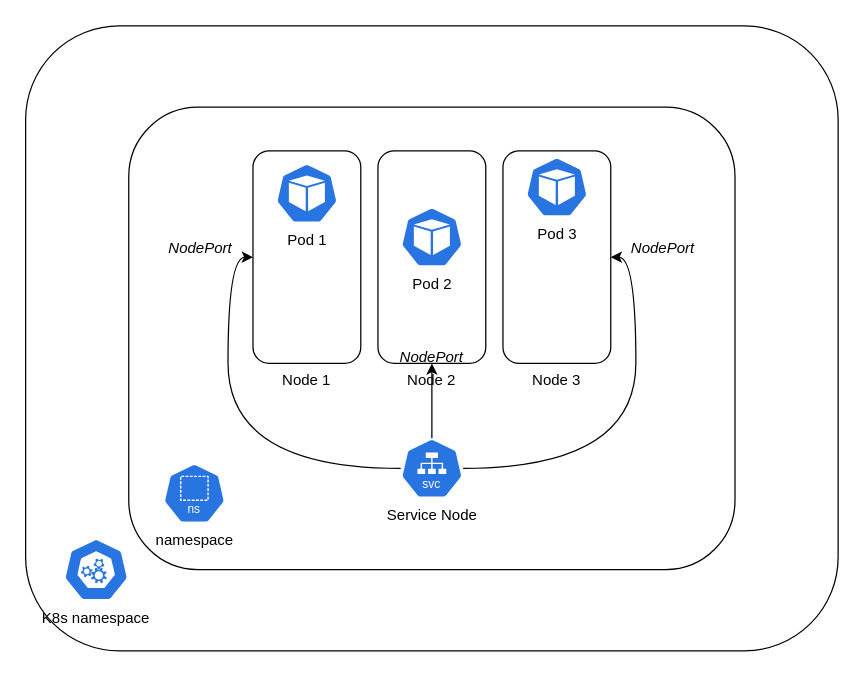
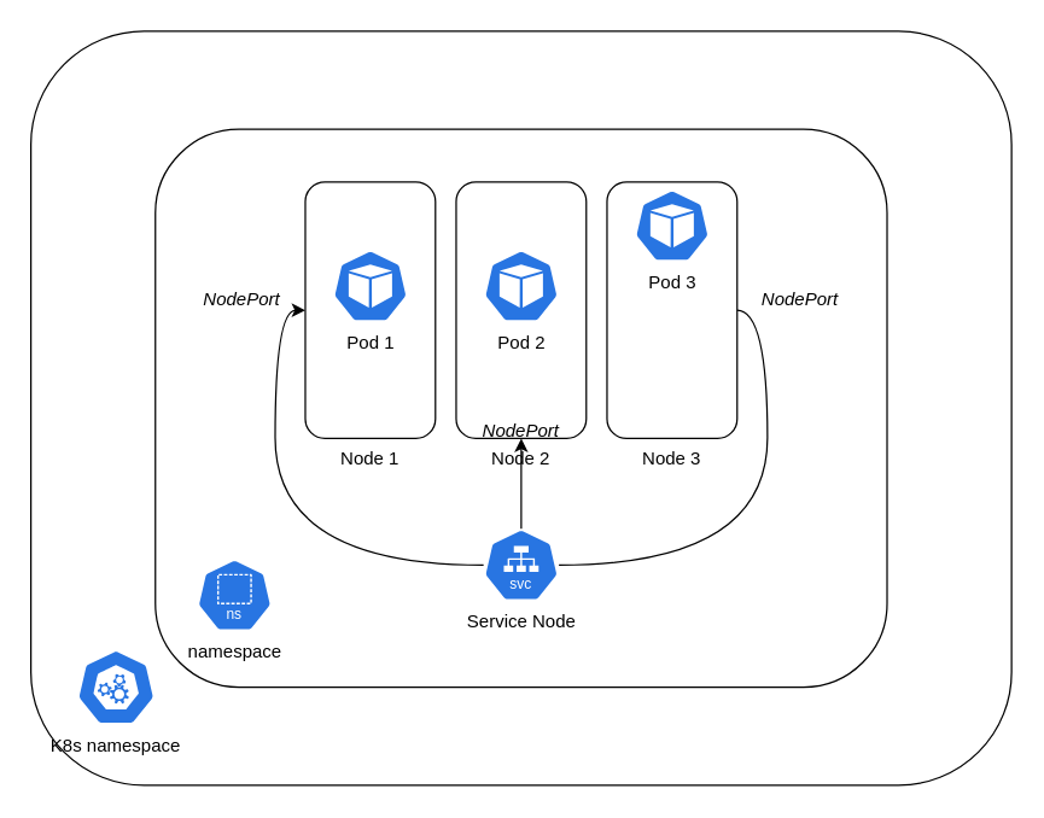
  <mxCell id="0" />
  <mxCell id="1" parent="0" />
  <mxCell id="2" value="" style="rounded=1;whiteSpace=wrap;html=1;" vertex="1" parent="1"><mxGeometry x="197.5" y="120" width="95" height="156" as="geometry" /></mxCell>
  <mxCell id="3" value="" style="rounded=1;whiteSpace=wrap;html=1;" vertex="1" parent="1"><mxGeometry x="20" y="20" width="650" height="500" as="geometry" /></mxCell>
  <mxCell id="4" value="K8s namespace" style="aspect=fixed;sketch=0;html=1;dashed=0;whitespace=wrap;verticalLabelPosition=bottom;verticalAlign=top;fillColor=#2875E2;strokeColor=#ffffff;points=[[0.005,0.63,0],[0.1,0.2,0],[0.9,0.2,0],[0.5,0,0],[0.995,0.63,0],[0.72,0.99,0],[0.5,1,0],[0.28,0.99,0]];shape=mxgraph.kubernetes.icon2;prIcon=control_plane" vertex="1" parent="1"><mxGeometry x="50.42" y="430" width="52.08" height="50" as="geometry" /></mxCell>
  <mxCell id="5" value="Namespace" style="aspect=fixed;sketch=0;html=1;dashed=0;whitespace=wrap;verticalLabelPosition=bottom;verticalAlign=top;fillColor=#2875E2;strokeColor=#ffffff;points=[[0.005,0.63,0],[0.1,0.2,0],[0.9,0.2,0],[0.5,0,0],[0.995,0.63,0],[0.72,0.99,0],[0.5,1,0],[0.28,0.99,0]];shape=mxgraph.kubernetes.icon2;prIcon=ns" vertex="1" parent="1"><mxGeometry x="140" y="360" width="50" height="48" as="geometry" /></mxCell>
  <mxCell id="6" value="" style="rounded=1;whiteSpace=wrap;html=1;" vertex="1" parent="1"><mxGeometry x="102.5" y="85" width="485" height="370" as="geometry" /></mxCell>
  <mxCell id="7" value="Node 1" style="rounded=1;whiteSpace=wrap;html=1;labelPosition=center;verticalLabelPosition=bottom;align=center;verticalAlign=top;" vertex="1" parent="1"><mxGeometry x="201.88" y="120" width="86.25" height="170" as="geometry" /></mxCell>
  <mxCell id="8" style="edgeStyle=orthogonalEdgeStyle;rounded=0;orthogonalLoop=1;jettySize=auto;html=1;entryX=0;entryY=0.5;entryDx=0;entryDy=0;curved=1;" edge="1" parent="1" source="11" target="7"><mxGeometry relative="1" as="geometry" /></mxCell>
- <mxCell id="9" style="edgeStyle=orthogonalEdgeStyle;rounded=0;orthogonalLoop=1;jettySize=auto;html=1;entryX=1;entryY=0.5;entryDx=0;entryDy=0;curved=1;" edge="1" parent="1" source="11" target="13"><mxGeometry relative="1" as="geometry" /></mxCell>
+ <mxCell id="9" style="edgeStyle=orthogonalEdgeStyle;rounded=0;orthogonalLoop=1;jettySize=auto;html=1;entryX=1;entryY=0.5;entryDx=0;entryDy=0;curved=1;endArrow=none;" edge="1" parent="1" source="11" target="13"><mxGeometry relative="1" as="geometry" /></mxCell>
  <mxCell id="10" style="edgeStyle=orthogonalEdgeStyle;rounded=0;orthogonalLoop=1;jettySize=auto;html=1;entryX=0.5;entryY=1;entryDx=0;entryDy=0;curved=1;" edge="1" parent="1" source="11" target="14"><mxGeometry relative="1" as="geometry" /></mxCell>
  <mxCell id="11" value="Service Node" style="aspect=fixed;sketch=0;html=1;dashed=0;whitespace=wrap;verticalLabelPosition=bottom;verticalAlign=top;fillColor=#2875E2;strokeColor=#ffffff;points=[[0.005,0.63,0],[0.1,0.2,0],[0.9,0.2,0],[0.5,0,0],[0.995,0.63,0],[0.72,0.99,0],[0.5,1,0],[0.28,0.99,0]];shape=mxgraph.kubernetes.icon2;kubernetesLabel=1;prIcon=svc" vertex="1" parent="1"><mxGeometry x="320" y="350" width="50" height="48" as="geometry" /></mxCell>
- <mxCell id="12" value="Pod 1" style="aspect=fixed;sketch=0;html=1;dashed=0;whitespace=wrap;verticalLabelPosition=bottom;verticalAlign=top;fillColor=#2875E2;strokeColor=#ffffff;points=[[0.005,0.63,0],[0.1,0.2,0],[0.9,0.2,0],[0.5,0,0],[0.995,0.63,0],[0.72,0.99,0],[0.5,1,0],[0.28,0.99,0]];shape=mxgraph.kubernetes.icon2;prIcon=pod" vertex="1" parent="1"><mxGeometry x="220.01" y="130" width="50" height="48" as="geometry" /></mxCell>
+ <mxCell id="12" value="Pod 1" style="aspect=fixed;sketch=0;html=1;dashed=0;whitespace=wrap;verticalLabelPosition=bottom;verticalAlign=top;fillColor=#2875E2;strokeColor=#ffffff;points=[[0.005,0.63,0],[0.1,0.2,0],[0.9,0.2,0],[0.5,0,0],[0.995,0.63,0],[0.72,0.99,0],[0.5,1,0],[0.28,0.99,0]];shape=mxgraph.kubernetes.icon2;prIcon=pod" vertex="1" parent="1"><mxGeometry x="220.01" y="165" width="50" height="48" as="geometry" /></mxCell>
  <mxCell id="13" value="Node 3" style="rounded=1;whiteSpace=wrap;html=1;labelPosition=center;verticalLabelPosition=bottom;align=center;verticalAlign=top;" vertex="1" parent="1"><mxGeometry x="401.87" y="120" width="86.25" height="170" as="geometry" /></mxCell>
  <mxCell id="14" value="Node 2" style="rounded=1;whiteSpace=wrap;html=1;labelPosition=center;verticalLabelPosition=bottom;align=center;verticalAlign=top;" vertex="1" parent="1"><mxGeometry x="301.87" y="120" width="86.25" height="170" as="geometry" /></mxCell>
  <mxCell id="15" value="Pod 2" style="aspect=fixed;sketch=0;html=1;dashed=0;whitespace=wrap;verticalLabelPosition=bottom;verticalAlign=top;fillColor=#2875E2;strokeColor=#ffffff;points=[[0.005,0.63,0],[0.1,0.2,0],[0.9,0.2,0],[0.5,0,0],[0.995,0.63,0],[0.72,0.99,0],[0.5,1,0],[0.28,0.99,0]];shape=mxgraph.kubernetes.icon2;prIcon=pod" vertex="1" parent="1"><mxGeometry x="320" y="165" width="50" height="48" as="geometry" /></mxCell>
  <mxCell id="16" value="Pod 3" style="aspect=fixed;sketch=0;html=1;dashed=0;whitespace=wrap;verticalLabelPosition=bottom;verticalAlign=top;fillColor=#2875E2;strokeColor=#ffffff;points=[[0.005,0.63,0],[0.1,0.2,0],[0.9,0.2,0],[0.5,0,0],[0.995,0.63,0],[0.72,0.99,0],[0.5,1,0],[0.28,0.99,0]];shape=mxgraph.kubernetes.icon2;prIcon=pod" vertex="1" parent="1"><mxGeometry x="419.99" y="125" width="50" height="48" as="geometry" /></mxCell>
  <mxCell id="17" value="&lt;i&gt;NodePort&lt;/i&gt;" style="text;strokeColor=none;align=center;fillColor=none;html=1;verticalAlign=middle;whiteSpace=wrap;rounded=0;" vertex="1" parent="1"><mxGeometry x="130" y="183" width="60" height="30" as="geometry" /></mxCell>
  <mxCell id="18" value="&lt;i&gt;NodePort&lt;/i&gt;" style="text;strokeColor=none;align=center;fillColor=none;html=1;verticalAlign=middle;whiteSpace=wrap;rounded=0;" vertex="1" parent="1"><mxGeometry x="315" y="270" width="60" height="30" as="geometry" /></mxCell>
  <mxCell id="19" value="&lt;i&gt;NodePort&lt;/i&gt;" style="text;strokeColor=none;align=center;fillColor=none;html=1;verticalAlign=middle;whiteSpace=wrap;rounded=0;" vertex="1" parent="1"><mxGeometry x="500" y="183" width="60" height="30" as="geometry" /></mxCell>
  <mxCell id="20" value="namespace" style="aspect=fixed;sketch=0;html=1;dashed=0;whitespace=wrap;verticalLabelPosition=bottom;verticalAlign=top;fillColor=#2875E2;strokeColor=#ffffff;points=[[0.005,0.63,0],[0.1,0.2,0],[0.9,0.2,0],[0.5,0,0],[0.995,0.63,0],[0.72,0.99,0],[0.5,1,0],[0.28,0.99,0]];shape=mxgraph.kubernetes.icon2;kubernetesLabel=1;prIcon=ns" vertex="1" parent="1"><mxGeometry x="130" y="370" width="50" height="48" as="geometry" /></mxCell>
